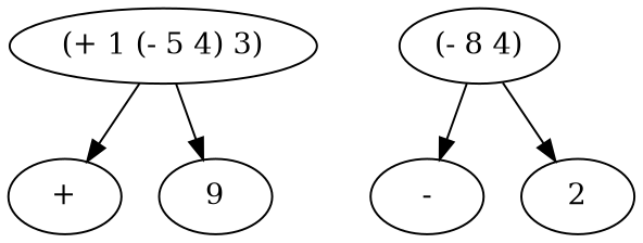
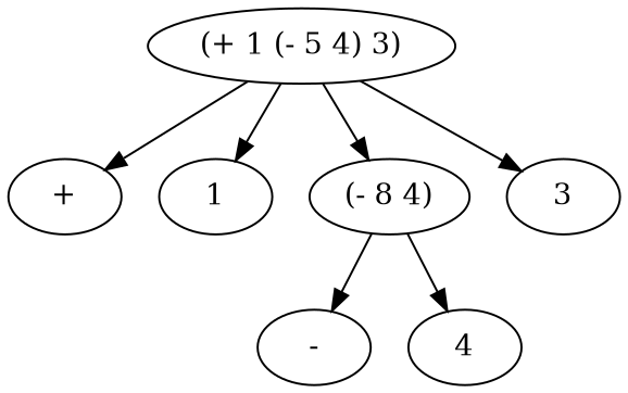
  digraph {
    n1 [label="(+ 1 (- 5 4) 3)"]
    n2 [label="+"]
-   n3 [label=9]
+   n3 [label=1]
    n4 [label="(- 8 4)"]
+   n5 [label=3]
    n6 [label="-"]
-   n7 [label=2]
+   n7 [label=4]
    n1 -> n2
    n1 -> n3
+   n1 -> n4
+   n1 -> n5
    n4 -> n6
    n4 -> n7
  }
